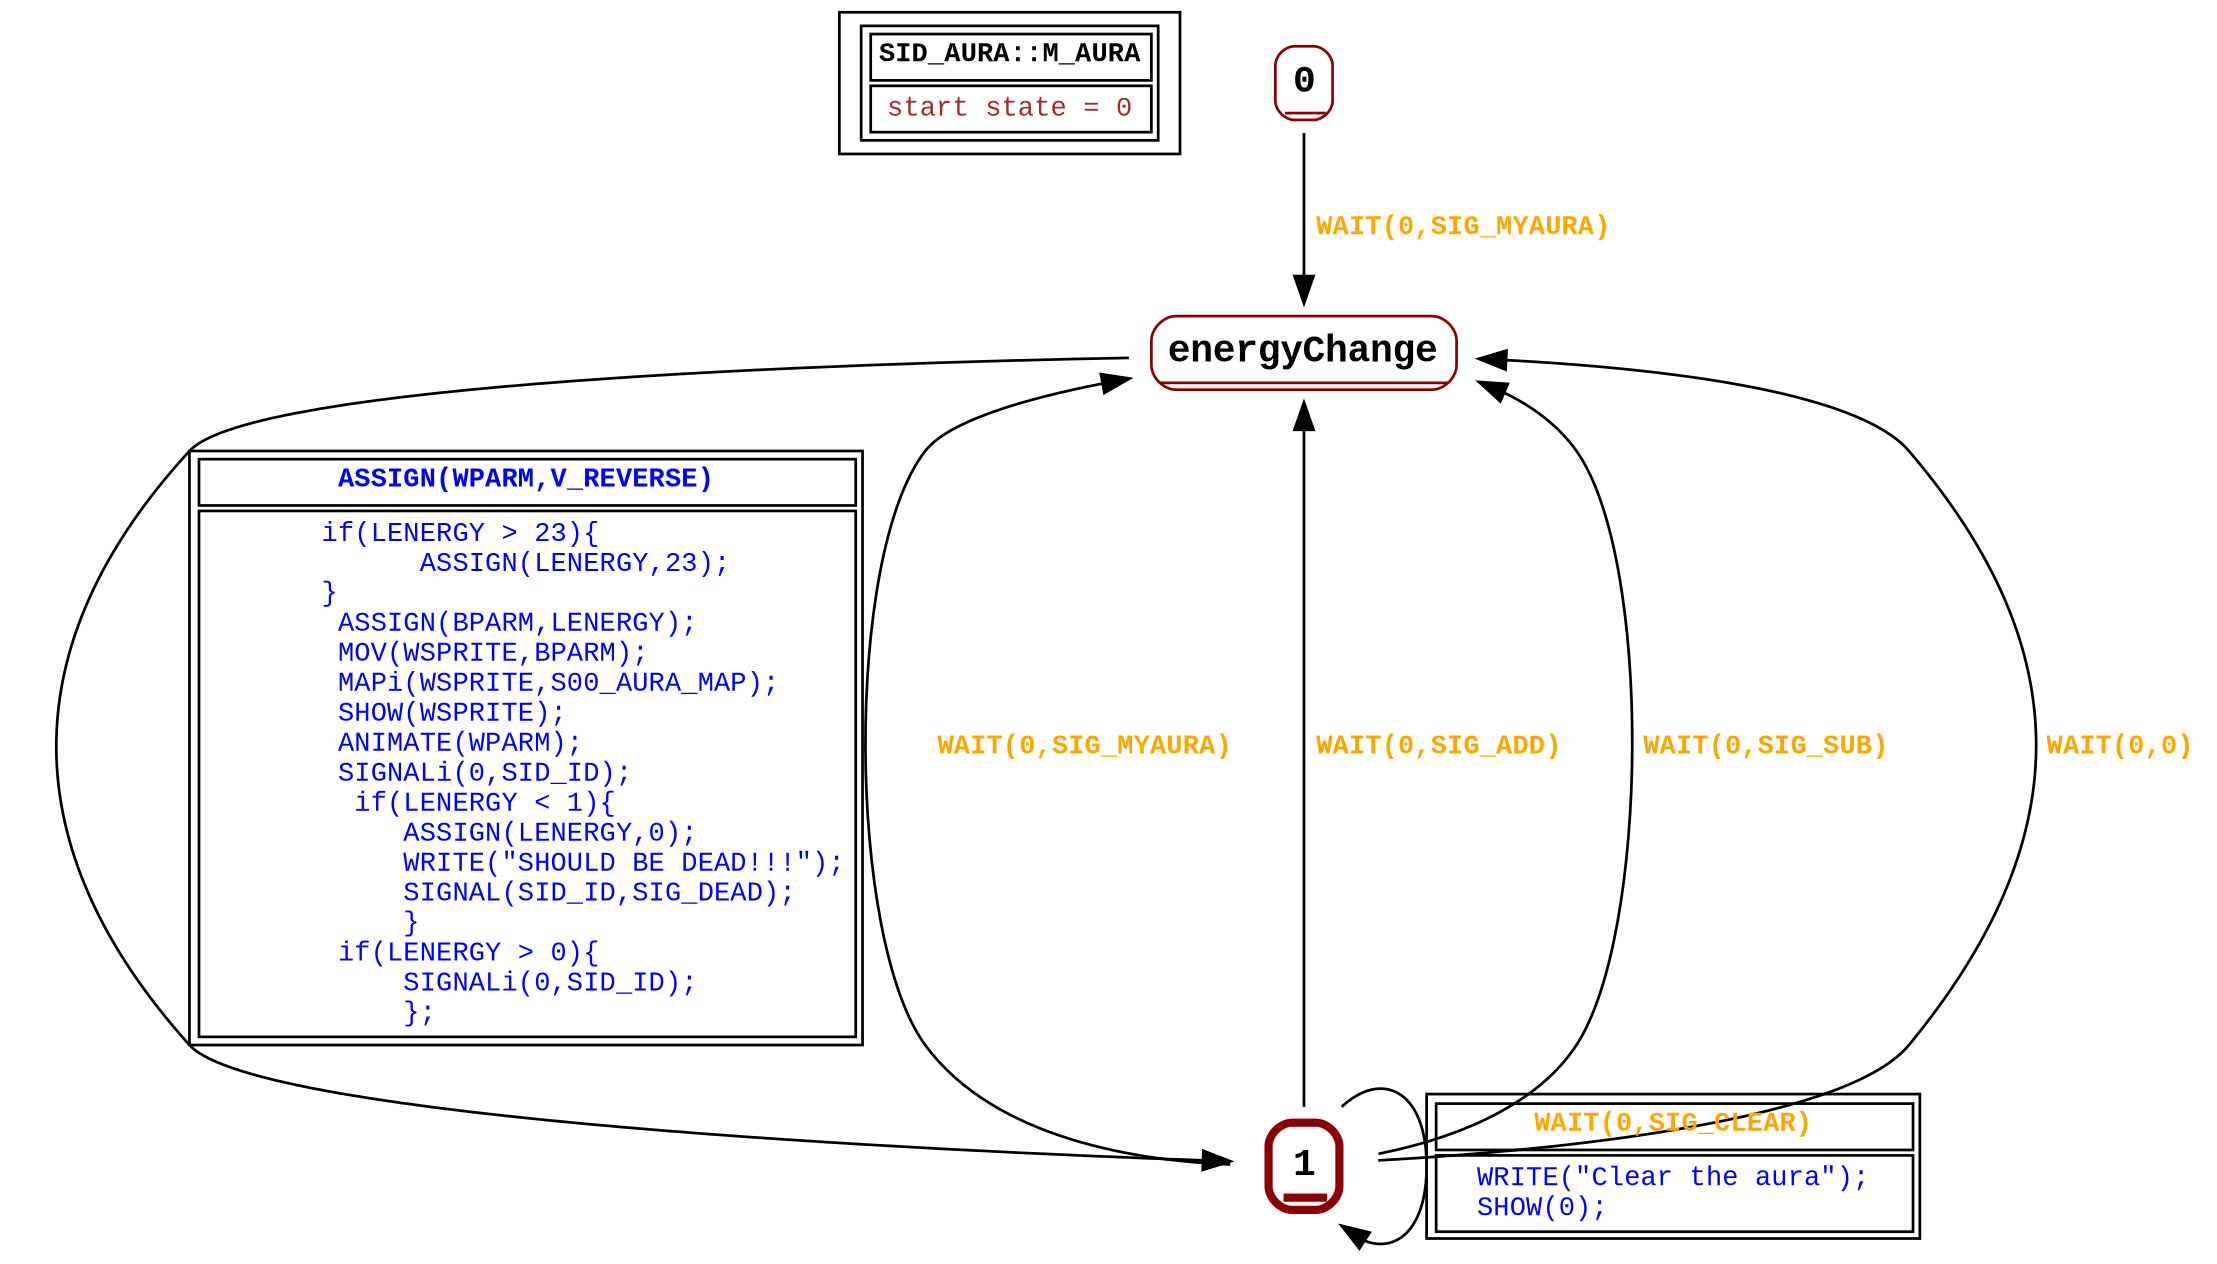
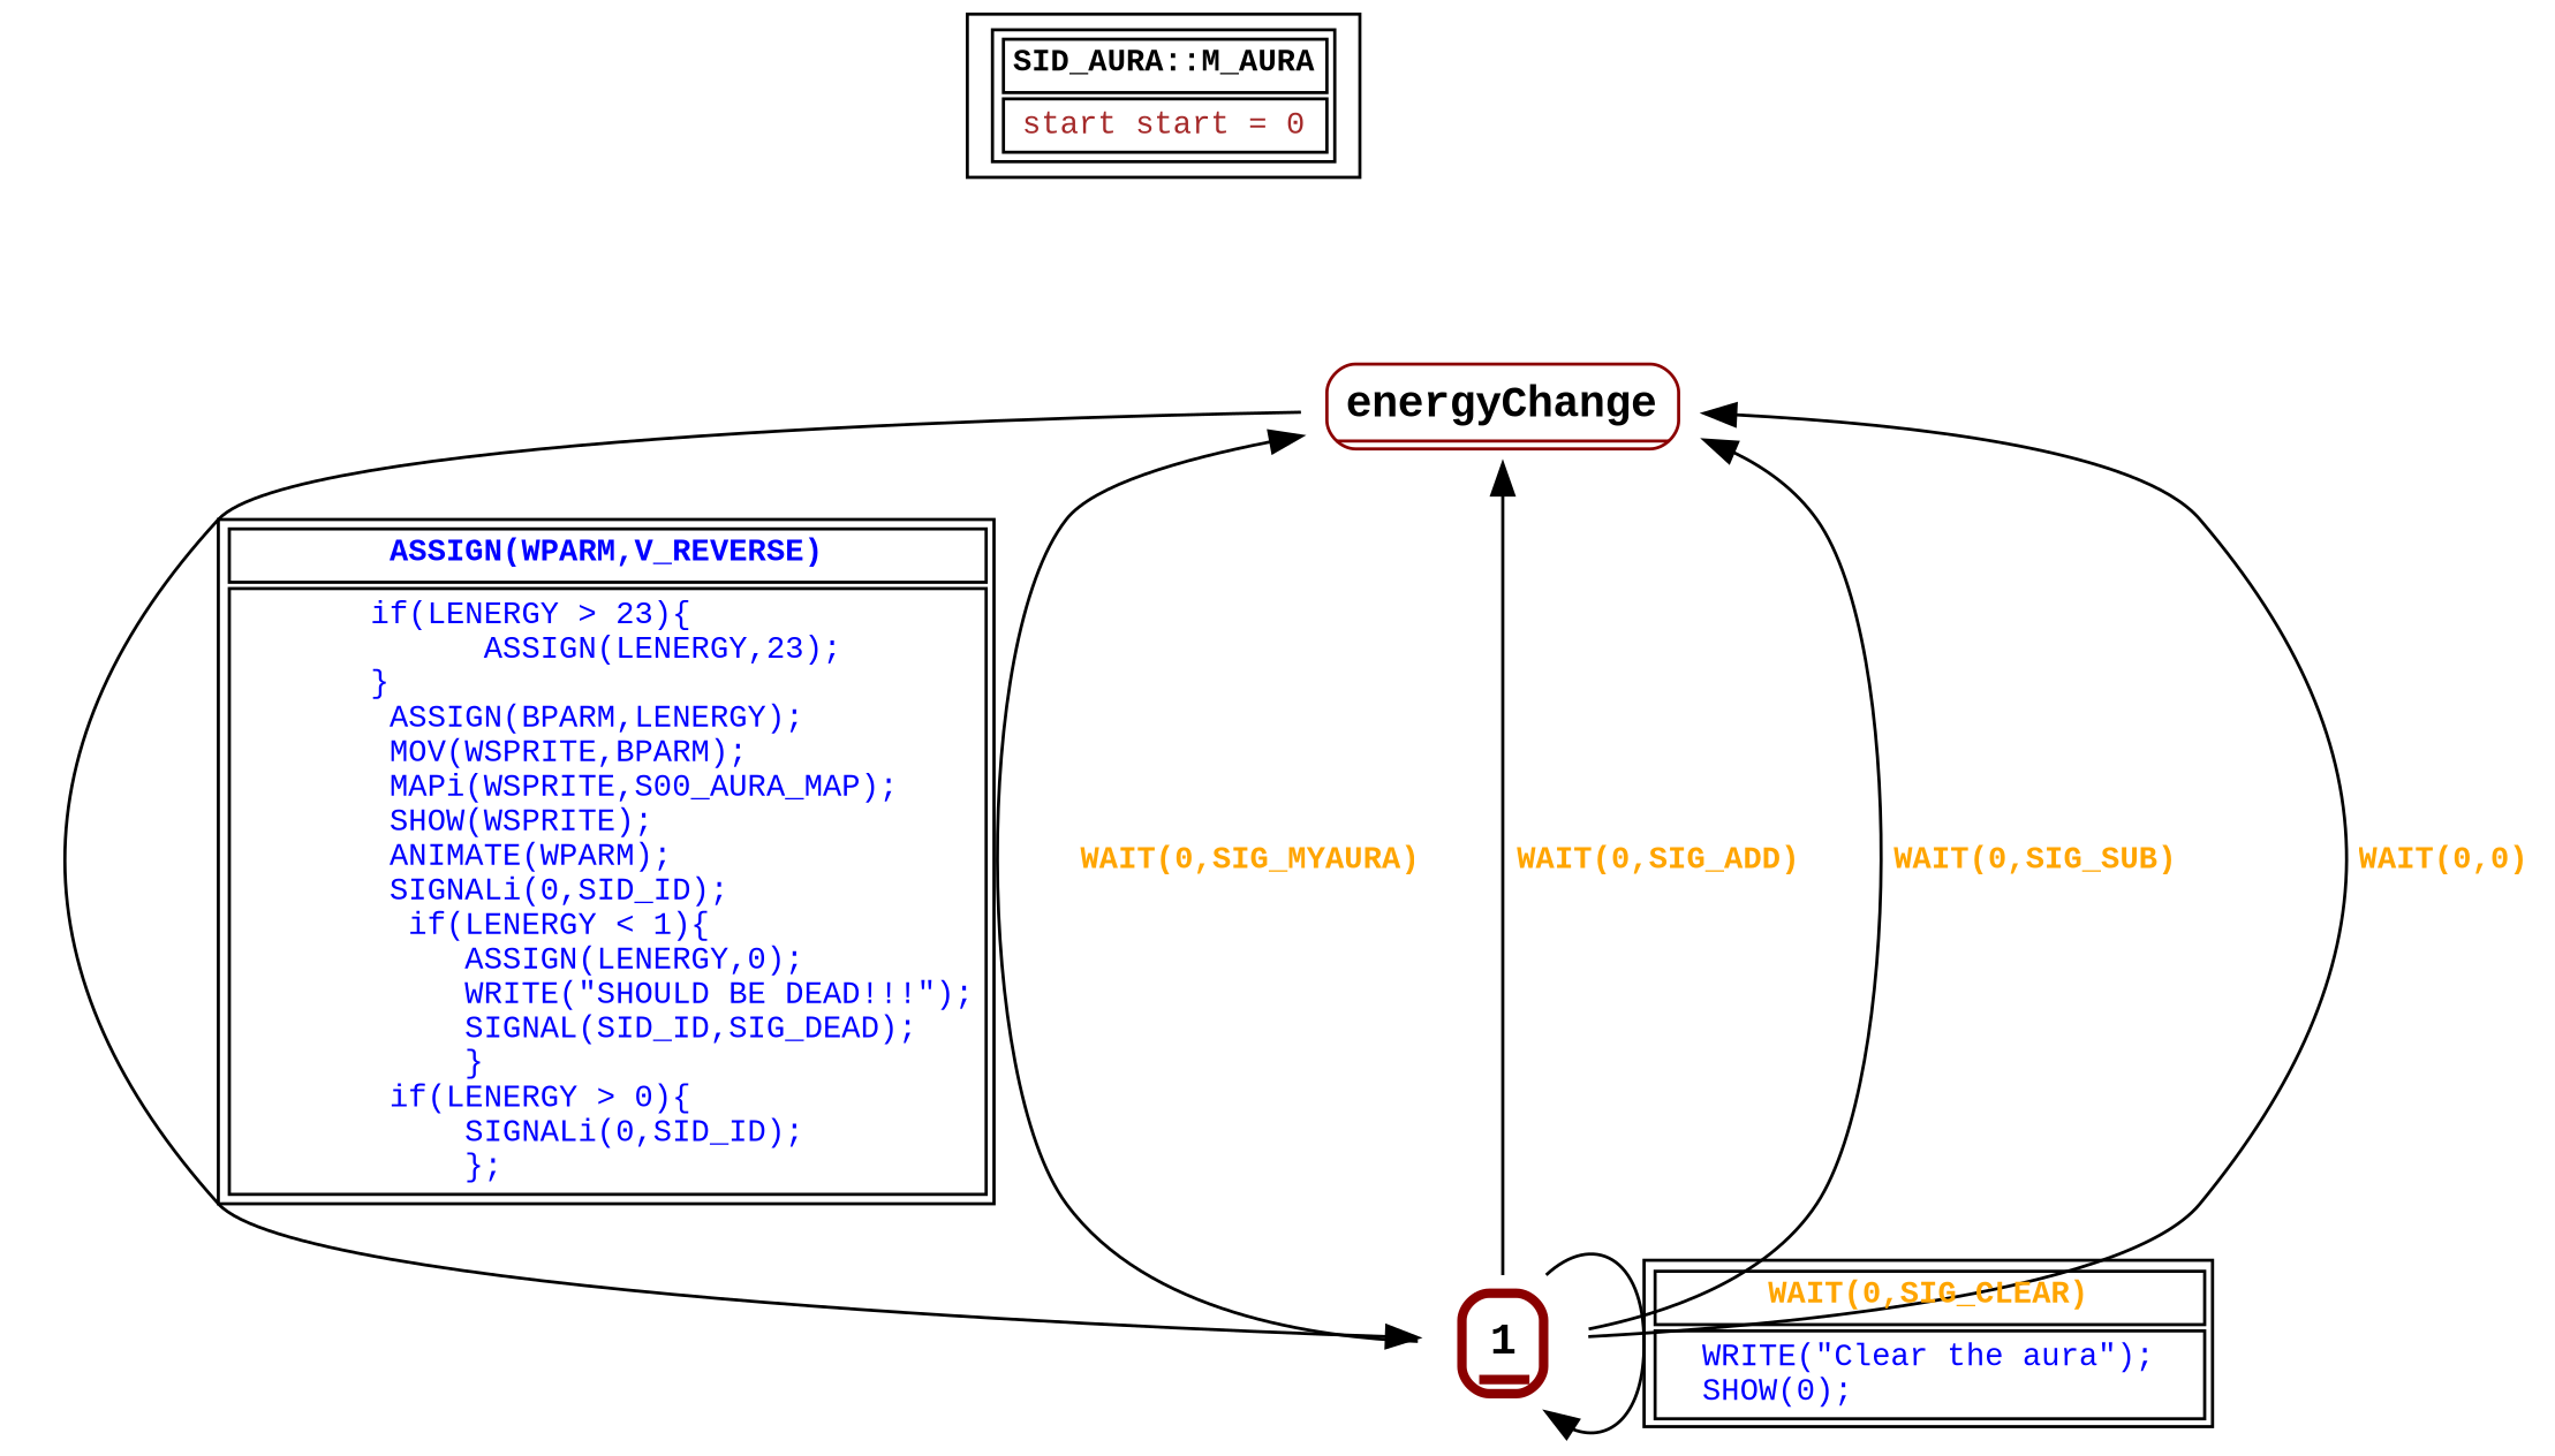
  digraph {
    fontname="Courier New"
    node [fontname="Courier New" fontsize=14 shape=none]
    edge [fontcolor=orange fontname="Courier New" fontsize=10]
-   n1 [fontsize=10 label=< <table border="1"><tr><td><b>SID_AURA::M_AURA<br align="left"/></b></td></tr> <tr><td><font point-size="10" color ="brown">start state = 0<br align="left"/></font></td></tr></table>> shape=record]
-   n2 [label=< <table border="1" color="darkred" style="rounded"><tr><td sides="b"><b>0<br align="left"/></b></td></tr> </table>>]
+   n1 [fontsize=10 label=< <table border="1"><tr><td><b>SID_AURA::M_AURA<br align="left"/></b></td></tr> <tr><td><font point-size="10" color ="brown">start start = 0<br align="left"/></font></td></tr></table>> shape=record]
    n3 [label=< <table border="1" color="darkred" style="rounded"><tr><td sides="b"><b>energyChange<br align="left"/></b></td></tr> </table>>]
    n4 [label=< <table border="3" color="darkred" style="rounded"><tr><td sides="b"><b>1<br align="left"/></b></td></tr> </table>>]
-   n2 -> n3 [label=< <table border="0"><tr><td><b>WAIT(0,SIG_MYAURA)<br align="left"/></b></td></tr> </table>>]
    n3 -> n4 [fontcolor=blue label=< <table border="1"><tr><td><b>ASSIGN(WPARM,V_REVERSE)<br align="left"/></b></td></tr> <tr><td><font point-size="10" color ="blue">       if(LENERGY &gt; 23)&#123;<br align="left"/>             ASSIGN(LENERGY,23);<br align="left"/>       &#125;<br align="left"/>        ASSIGN(BPARM,LENERGY);<br align="left"/>        MOV(WSPRITE,BPARM);<br align="left"/>        MAPi(WSPRITE,S00_AURA_MAP);<br align="left"/>        SHOW(WSPRITE);<br align="left"/>        ANIMATE(WPARM);<br align="left"/>        SIGNALi(0,SID_ID);<br align="left"/>         if(LENERGY &lt; 1)&#123;<br align="left"/>            ASSIGN(LENERGY,0);<br align="left"/>            WRITE(&quot;SHOULD BE DEAD!!!&quot;);<br align="left"/>            SIGNAL(SID_ID,SIG_DEAD);<br align="left"/>            &#125;<br align="left"/>        if(LENERGY &gt; 0)&#123;<br align="left"/>            SIGNALi(0,SID_ID);<br align="left"/>            &#125;;  <br align="left"/></font></td></tr></table>>]
    n4 -> n3 [label=< <table border="0"><tr><td><b>WAIT(0,SIG_MYAURA)<br align="left"/></b></td></tr> </table>>]
    n4 -> n3 [label=< <table border="0"><tr><td><b>WAIT(0,SIG_ADD)<br align="left"/></b></td></tr> </table>>]
    n4 -> n3 [label=< <table border="0"><tr><td><b>WAIT(0,SIG_SUB)<br align="left"/></b></td></tr> </table>>]
    n4 -> n3 [label=< <table border="0"><tr><td><b>WAIT(0,0)<br align="left"/></b></td></tr> </table>>]
    n4 -> n4 [label=< <table border="1"><tr><td><b>WAIT(0,SIG_CLEAR)<br align="left"/></b></td></tr> <tr><td><font point-size="10" color ="blue">  WRITE(&quot;Clear the aura&quot;);  <br align="left"/>  SHOW(0);<br align="left"/></font></td></tr></table>>]
  }
